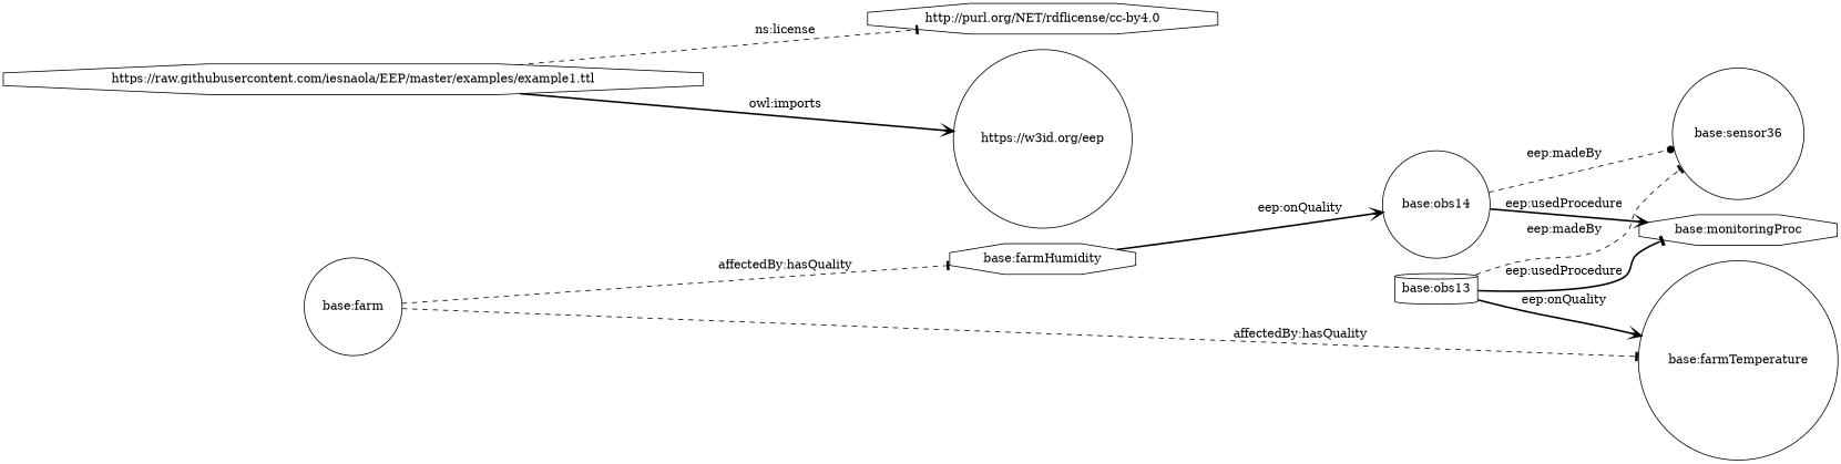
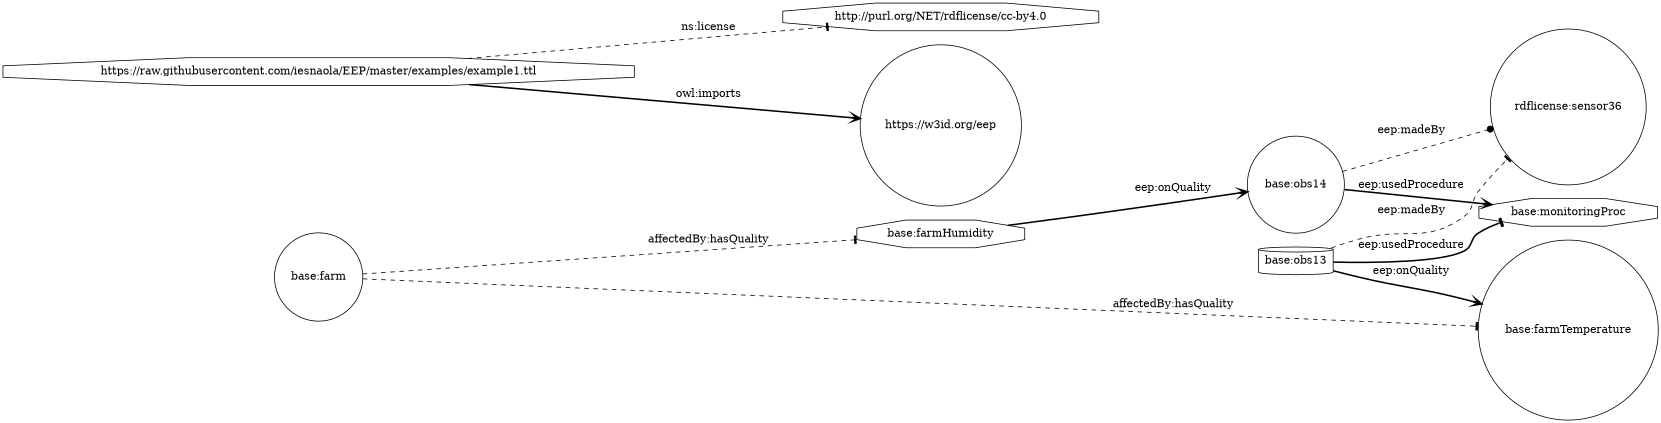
  digraph {
    rankdir=LR
    node [shape=circle]
    edge [arrowhead=tee style=bold]
    "base:monitoringProc" [shape=octagon]
    "base:obs14"
-   "base:sensor36"
+   "base:sensor36" [label="rdflicense:sensor36"]
    "base:farmHumidity" [shape=octagon]
    "base:farm"
    "base:farmTemperature"
    "https://raw.githubusercontent.com/iesnaola/EEP/master/examples/example1.ttl" [shape=octagon]
    "http://purl.org/NET/rdflicense/cc-by4.0" [shape=octagon]
    "https://w3id.org/eep"
    "base:obs13" [shape=cylinder]
    "base:obs14" -> "base:monitoringProc" [arrowhead=vee label="eep:usedProcedure"]
    "base:obs14" -> "base:sensor36" [arrowhead=dot label="eep:madeBy" style=dashed]
    "base:farmHumidity" -> "base:obs14" [arrowhead=vee label="eep:onQuality"]
    "base:farm" -> "base:farmHumidity" [label="affectedBy:hasQuality" style=dashed]
    "base:farm" -> "base:farmTemperature" [label="affectedBy:hasQuality" style=dashed]
    "https://raw.githubusercontent.com/iesnaola/EEP/master/examples/example1.ttl" -> "http://purl.org/NET/rdflicense/cc-by4.0" [label="ns:license" style=dashed]
    "https://raw.githubusercontent.com/iesnaola/EEP/master/examples/example1.ttl" -> "https://w3id.org/eep" [arrowhead=vee label="owl:imports"]
    "base:obs13" -> "base:monitoringProc" [label="eep:usedProcedure"]
    "base:obs13" -> "base:sensor36" [label="eep:madeBy" style=dashed]
    "base:obs13" -> "base:farmTemperature" [arrowhead=vee label="eep:onQuality"]
  }
